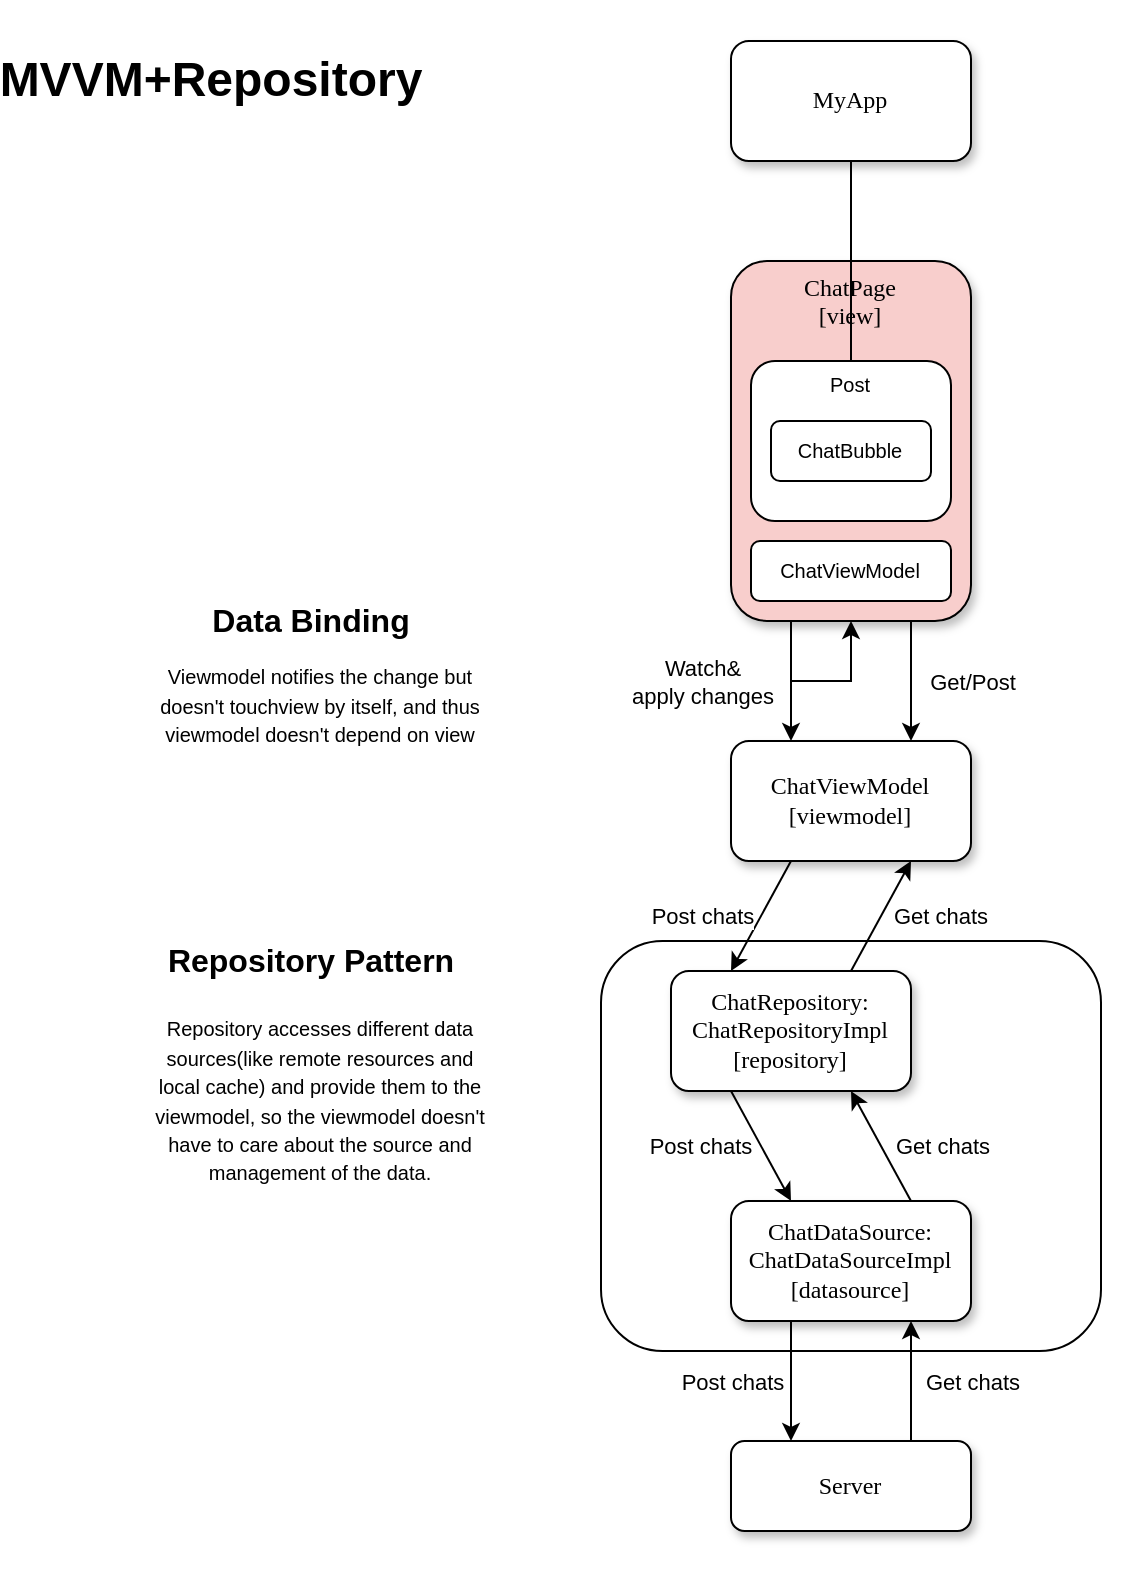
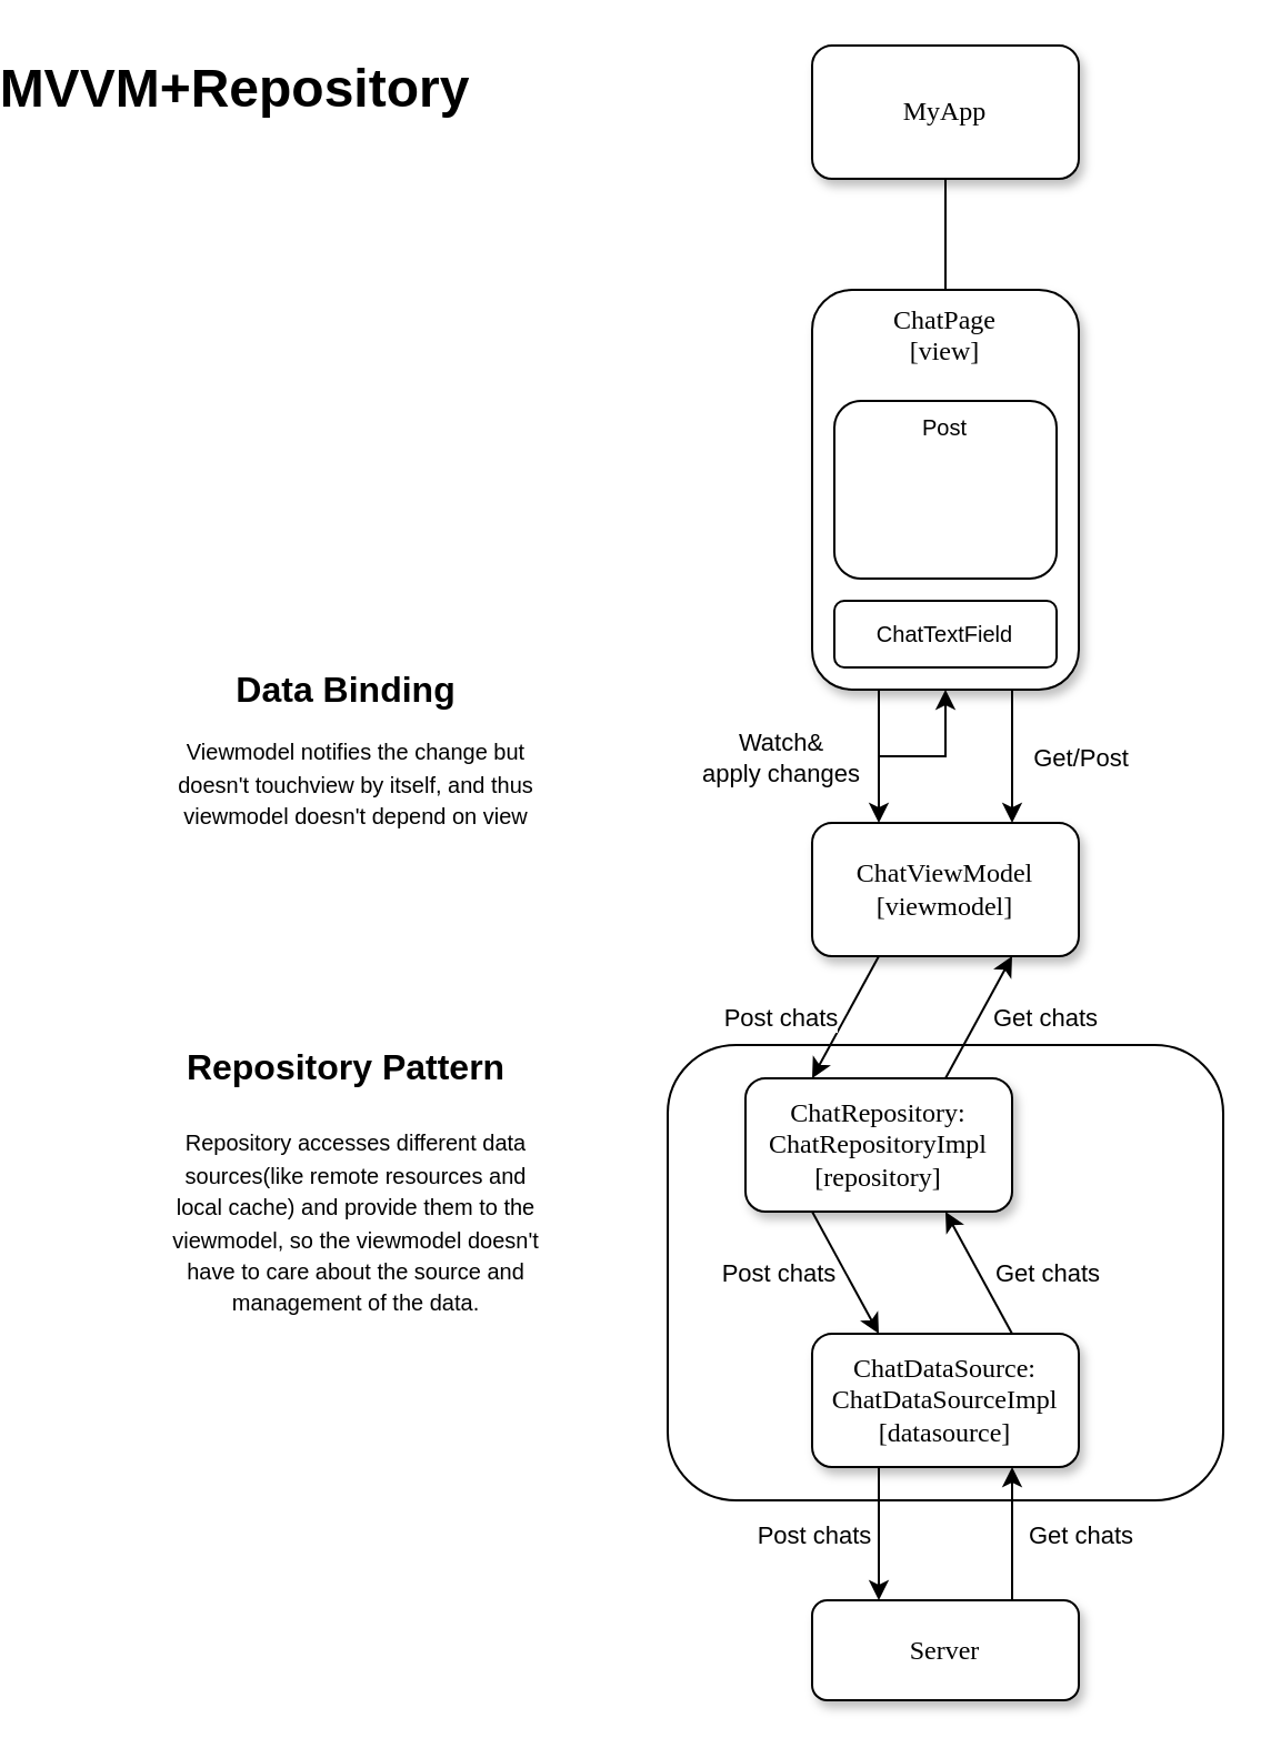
  <mxCell id="0" />
  <mxCell id="1" parent="0" />
  <mxCell id="2" value="" style="rounded=1;whiteSpace=wrap;html=1;fontSize=16;" vertex="1" parent="1"><mxGeometry x="265" y="470" width="250" height="205" as="geometry" /></mxCell>
  <mxCell id="3" value="MyApp" style="whiteSpace=wrap;html=1;rounded=1;shadow=1;labelBackgroundColor=none;strokeWidth=1;fontFamily=Verdana;fontSize=12;align=center;" parent="1" vertex="1"><mxGeometry x="330" y="20" width="120" height="60" as="geometry" /></mxCell>
  <mxCell id="4" style="edgeStyle=orthogonalEdgeStyle;rounded=0;comic=0;orthogonalLoop=1;jettySize=auto;html=1;labelBorderColor=none;entryX=0.5;entryY=1;entryDx=0;entryDy=0;" edge="1" parent="1" target="5"><mxGeometry relative="1" as="geometry"><mxPoint x="440" y="340" as="targetPoint" /><mxPoint x="360" y="340" as="sourcePoint" /><Array as="points"><mxPoint x="390" y="340" /></Array></mxGeometry></mxCell>
- <mxCell id="5" value="&lt;span&gt;ChatPage&lt;br&gt;[view]&lt;br&gt;&lt;/span&gt;" style="whiteSpace=wrap;html=1;rounded=1;shadow=1;labelBackgroundColor=none;strokeWidth=1;fontFamily=Verdana;fontSize=12;align=center;verticalAlign=top;fillColor=#f8cecc;" parent="1" vertex="1"><mxGeometry x="330" y="130" width="120" height="180" as="geometry" /></mxCell>
- <mxCell id="6" value="" style="rounded=0;html=1;labelBackgroundColor=none;startArrow=none;startFill=0;startSize=5;endArrow=none;endFill=0;endSize=5;jettySize=auto;orthogonalLoop=1;strokeWidth=1;fontFamily=Verdana;fontSize=12;" parent="1" source="3" target="31" edge="1"><mxGeometry x="-0.359" y="-11" relative="1" as="geometry"><mxPoint as="offset" /></mxGeometry></mxCell>
+ <mxCell id="5" value="&lt;span&gt;ChatPage&lt;br&gt;[view]&lt;br&gt;&lt;/span&gt;" style="whiteSpace=wrap;html=1;rounded=1;shadow=1;labelBackgroundColor=none;strokeWidth=1;fontFamily=Verdana;fontSize=12;align=center;verticalAlign=top;" parent="1" vertex="1"><mxGeometry x="330" y="130" width="120" height="180" as="geometry" /></mxCell>
+ <mxCell id="6" value="" style="rounded=0;html=1;labelBackgroundColor=none;startArrow=none;startFill=0;startSize=5;endArrow=none;endFill=0;endSize=5;jettySize=auto;orthogonalLoop=1;strokeWidth=1;fontFamily=Verdana;fontSize=12" parent="1" source="3" target="5" edge="1"><mxGeometry x="-0.359" y="-11" relative="1" as="geometry"><mxPoint as="offset" /></mxGeometry></mxCell>
  <mxCell id="7" value="&lt;span&gt;ChatViewModel&lt;br&gt;[viewmodel]&lt;/span&gt;" style="whiteSpace=wrap;html=1;rounded=1;shadow=1;labelBackgroundColor=none;strokeWidth=1;fontFamily=Verdana;fontSize=12;align=center;" parent="1" vertex="1"><mxGeometry x="330" y="370" width="120" height="60" as="geometry" /></mxCell>
  <mxCell id="8" value="" style="endArrow=classic;html=1;rounded=0;labelBorderColor=none;comic=0;exitX=0.25;exitY=1;exitDx=0;exitDy=0;" edge="1" parent="1" source="5"><mxGeometry relative="1" as="geometry"><mxPoint x="400" y="320" as="sourcePoint" /><mxPoint x="360" y="370" as="targetPoint" /></mxGeometry></mxCell>
  <mxCell id="9" value="Watch&amp;amp;&lt;br&gt;apply changes" style="edgeLabel;resizable=0;html=1;align=center;verticalAlign=middle;" connectable="0" vertex="1" parent="8"><mxGeometry relative="1" as="geometry"><mxPoint x="-45" as="offset" /></mxGeometry></mxCell>
  <mxCell id="10" value="&lt;span&gt;ChatRepository: ChatRepositoryImpl&lt;br&gt;[repository]&lt;/span&gt;" style="whiteSpace=wrap;html=1;rounded=1;shadow=1;labelBackgroundColor=none;strokeWidth=1;fontFamily=Verdana;fontSize=12;align=center;" vertex="1" parent="1"><mxGeometry x="300" y="485" width="120" height="60" as="geometry" /></mxCell>
  <mxCell id="11" value="" style="endArrow=classic;html=1;rounded=0;labelBorderColor=none;comic=0;exitX=0.75;exitY=0;exitDx=0;exitDy=0;entryX=0.75;entryY=1;entryDx=0;entryDy=0;" edge="1" parent="1" source="10" target="7"><mxGeometry relative="1" as="geometry"><mxPoint x="410" y="470" as="sourcePoint" /><mxPoint x="510" y="470" as="targetPoint" /></mxGeometry></mxCell>
  <mxCell id="12" value="Get chats" style="edgeLabel;resizable=0;html=1;align=center;verticalAlign=middle;" connectable="0" vertex="1" parent="11"><mxGeometry relative="1" as="geometry"><mxPoint x="30" as="offset" /></mxGeometry></mxCell>
  <mxCell id="13" value="" style="endArrow=classic;html=1;rounded=0;labelBorderColor=none;comic=0;exitX=0.25;exitY=1;exitDx=0;exitDy=0;entryX=0.25;entryY=0;entryDx=0;entryDy=0;" edge="1" parent="1" source="7" target="10"><mxGeometry relative="1" as="geometry"><mxPoint x="360" y="450" as="sourcePoint" /><mxPoint x="460" y="450" as="targetPoint" /></mxGeometry></mxCell>
  <mxCell id="14" value="Post chats" style="edgeLabel;resizable=0;html=1;align=center;verticalAlign=middle;" connectable="0" vertex="1" parent="13"><mxGeometry relative="1" as="geometry"><mxPoint x="-30" as="offset" /></mxGeometry></mxCell>
  <mxCell id="15" value="" style="endArrow=classic;html=1;rounded=0;labelBorderColor=none;comic=0;exitX=0.75;exitY=1;exitDx=0;exitDy=0;entryX=0.75;entryY=0;entryDx=0;entryDy=0;" edge="1" parent="1" source="5" target="7"><mxGeometry relative="1" as="geometry"><mxPoint x="430" y="330" as="sourcePoint" /><mxPoint x="530" y="330" as="targetPoint" /><Array as="points"><mxPoint x="420" y="340" /></Array></mxGeometry></mxCell>
  <mxCell id="16" value="Get/Post" style="edgeLabel;resizable=0;html=1;align=center;verticalAlign=middle;" connectable="0" vertex="1" parent="15"><mxGeometry relative="1" as="geometry"><mxPoint x="30" as="offset" /></mxGeometry></mxCell>
  <mxCell id="17" value="ChatDataSource:&lt;br&gt;ChatDataSourceImpl&lt;br&gt;[datasource]" style="whiteSpace=wrap;html=1;rounded=1;shadow=1;labelBackgroundColor=none;strokeWidth=1;fontFamily=Verdana;fontSize=12;align=center;" vertex="1" parent="1"><mxGeometry x="330" y="600" width="120" height="60" as="geometry" /></mxCell>
  <mxCell id="18" value="" style="endArrow=classic;html=1;rounded=0;labelBorderColor=none;comic=0;exitX=0.25;exitY=1;exitDx=0;exitDy=0;entryX=0.25;entryY=0;entryDx=0;entryDy=0;" edge="1" parent="1" source="10" target="17"><mxGeometry relative="1" as="geometry"><mxPoint x="370" y="560" as="sourcePoint" /><mxPoint x="470" y="560" as="targetPoint" /></mxGeometry></mxCell>
  <mxCell id="19" value="Post chats" style="edgeLabel;resizable=0;html=1;align=center;verticalAlign=middle;" connectable="0" vertex="1" parent="18"><mxGeometry relative="1" as="geometry"><mxPoint x="-30" as="offset" /></mxGeometry></mxCell>
  <mxCell id="20" value="" style="endArrow=classic;html=1;rounded=0;labelBorderColor=none;comic=0;exitX=0.75;exitY=0;exitDx=0;exitDy=0;entryX=0.75;entryY=1;entryDx=0;entryDy=0;" edge="1" parent="1" source="17" target="10"><mxGeometry relative="1" as="geometry"><mxPoint x="450" y="580" as="sourcePoint" /><mxPoint x="550" y="580" as="targetPoint" /></mxGeometry></mxCell>
  <mxCell id="21" value="Get chats" style="edgeLabel;resizable=0;html=1;align=center;verticalAlign=middle;" connectable="0" vertex="1" parent="20"><mxGeometry relative="1" as="geometry"><mxPoint x="30" as="offset" /></mxGeometry></mxCell>
  <mxCell id="22" value="Server" style="whiteSpace=wrap;html=1;rounded=1;shadow=1;labelBackgroundColor=none;strokeWidth=1;fontFamily=Verdana;fontSize=12;align=center;" vertex="1" parent="1"><mxGeometry x="330" y="720" width="120" height="45" as="geometry" /></mxCell>
  <mxCell id="23" value="" style="endArrow=classic;html=1;rounded=0;labelBorderColor=none;comic=0;exitX=0.25;exitY=1;exitDx=0;exitDy=0;entryX=0.25;entryY=0;entryDx=0;entryDy=0;" edge="1" parent="1" source="17" target="22"><mxGeometry relative="1" as="geometry"><mxPoint x="350" y="690" as="sourcePoint" /><mxPoint x="450" y="690" as="targetPoint" /></mxGeometry></mxCell>
  <mxCell id="24" value="Post chats" style="edgeLabel;resizable=0;html=1;align=center;verticalAlign=middle;" connectable="0" vertex="1" parent="23"><mxGeometry relative="1" as="geometry"><mxPoint x="-30" as="offset" /></mxGeometry></mxCell>
  <mxCell id="25" value="" style="endArrow=classic;html=1;rounded=0;labelBorderColor=none;comic=0;exitX=0.75;exitY=0;exitDx=0;exitDy=0;entryX=0.75;entryY=1;entryDx=0;entryDy=0;" edge="1" parent="1" source="22"><mxGeometry relative="1" as="geometry"><mxPoint x="420" y="715" as="sourcePoint" /><mxPoint x="420" y="660" as="targetPoint" /></mxGeometry></mxCell>
  <mxCell id="26" value="Get chats" style="edgeLabel;resizable=0;html=1;align=center;verticalAlign=middle;" connectable="0" vertex="1" parent="25"><mxGeometry relative="1" as="geometry"><mxPoint x="30" as="offset" /></mxGeometry></mxCell>
  <mxCell id="27" value="&lt;font style=&quot;font-size: 10px&quot;&gt;&lt;br&gt;Viewmodel notifies the change but doesn't touchview by itself, and thus viewmodel doesn't depend on view&lt;/font&gt;" style="text;html=1;strokeColor=none;fillColor=none;align=center;verticalAlign=middle;whiteSpace=wrap;rounded=0;" vertex="1" parent="1"><mxGeometry x="40" y="300" width="170" height="90" as="geometry" /></mxCell>
  <mxCell id="28" value="Data Binding" style="text;strokeColor=none;fillColor=none;html=1;fontSize=16;fontStyle=1;verticalAlign=middle;align=center;" vertex="1" parent="1"><mxGeometry x="70" y="290" width="100" height="40" as="geometry" /></mxCell>
  <mxCell id="29" value="&lt;font style=&quot;font-size: 10px&quot;&gt;Repository accesses different data sources(like remote resources and local cache) and provide them to the viewmodel, so the viewmodel doesn't have to care about the source and management of the data.&lt;/font&gt;" style="text;html=1;strokeColor=none;fillColor=none;align=center;verticalAlign=middle;whiteSpace=wrap;rounded=0;" vertex="1" parent="1"><mxGeometry x="40" y="500" width="170" height="100" as="geometry" /></mxCell>
  <mxCell id="30" value="Repository Pattern" style="text;strokeColor=none;fillColor=none;html=1;fontSize=16;fontStyle=1;verticalAlign=middle;align=center;" vertex="1" parent="1"><mxGeometry x="70" y="460" width="100" height="40" as="geometry" /></mxCell>
  <mxCell id="31" value="Post" style="rounded=1;whiteSpace=wrap;html=1;fontSize=10;verticalAlign=top;" vertex="1" parent="1"><mxGeometry x="340" y="180" width="100" height="80" as="geometry" /></mxCell>
- <mxCell id="32" value="ChatViewModel" style="rounded=1;whiteSpace=wrap;html=1;fontSize=10;" vertex="1" parent="1"><mxGeometry x="340" y="270" width="100" height="30" as="geometry" /></mxCell>
- <mxCell id="33" value="ChatBubble" style="rounded=1;whiteSpace=wrap;html=1;fontSize=10;" vertex="1" parent="1"><mxGeometry x="350" y="210" width="80" height="30" as="geometry" /></mxCell>
+ <mxCell id="32" value="ChatTextField" style="rounded=1;whiteSpace=wrap;html=1;fontSize=10;" vertex="1" parent="1"><mxGeometry x="340" y="270" width="100" height="30" as="geometry" /></mxCell>
  <mxCell id="34" value="MVVM+Repository" style="text;strokeColor=none;fillColor=none;html=1;fontSize=24;fontStyle=1;verticalAlign=middle;align=center;" vertex="1" parent="1"><mxGeometry x="20" y="20" width="100" height="40" as="geometry" /></mxCell>
